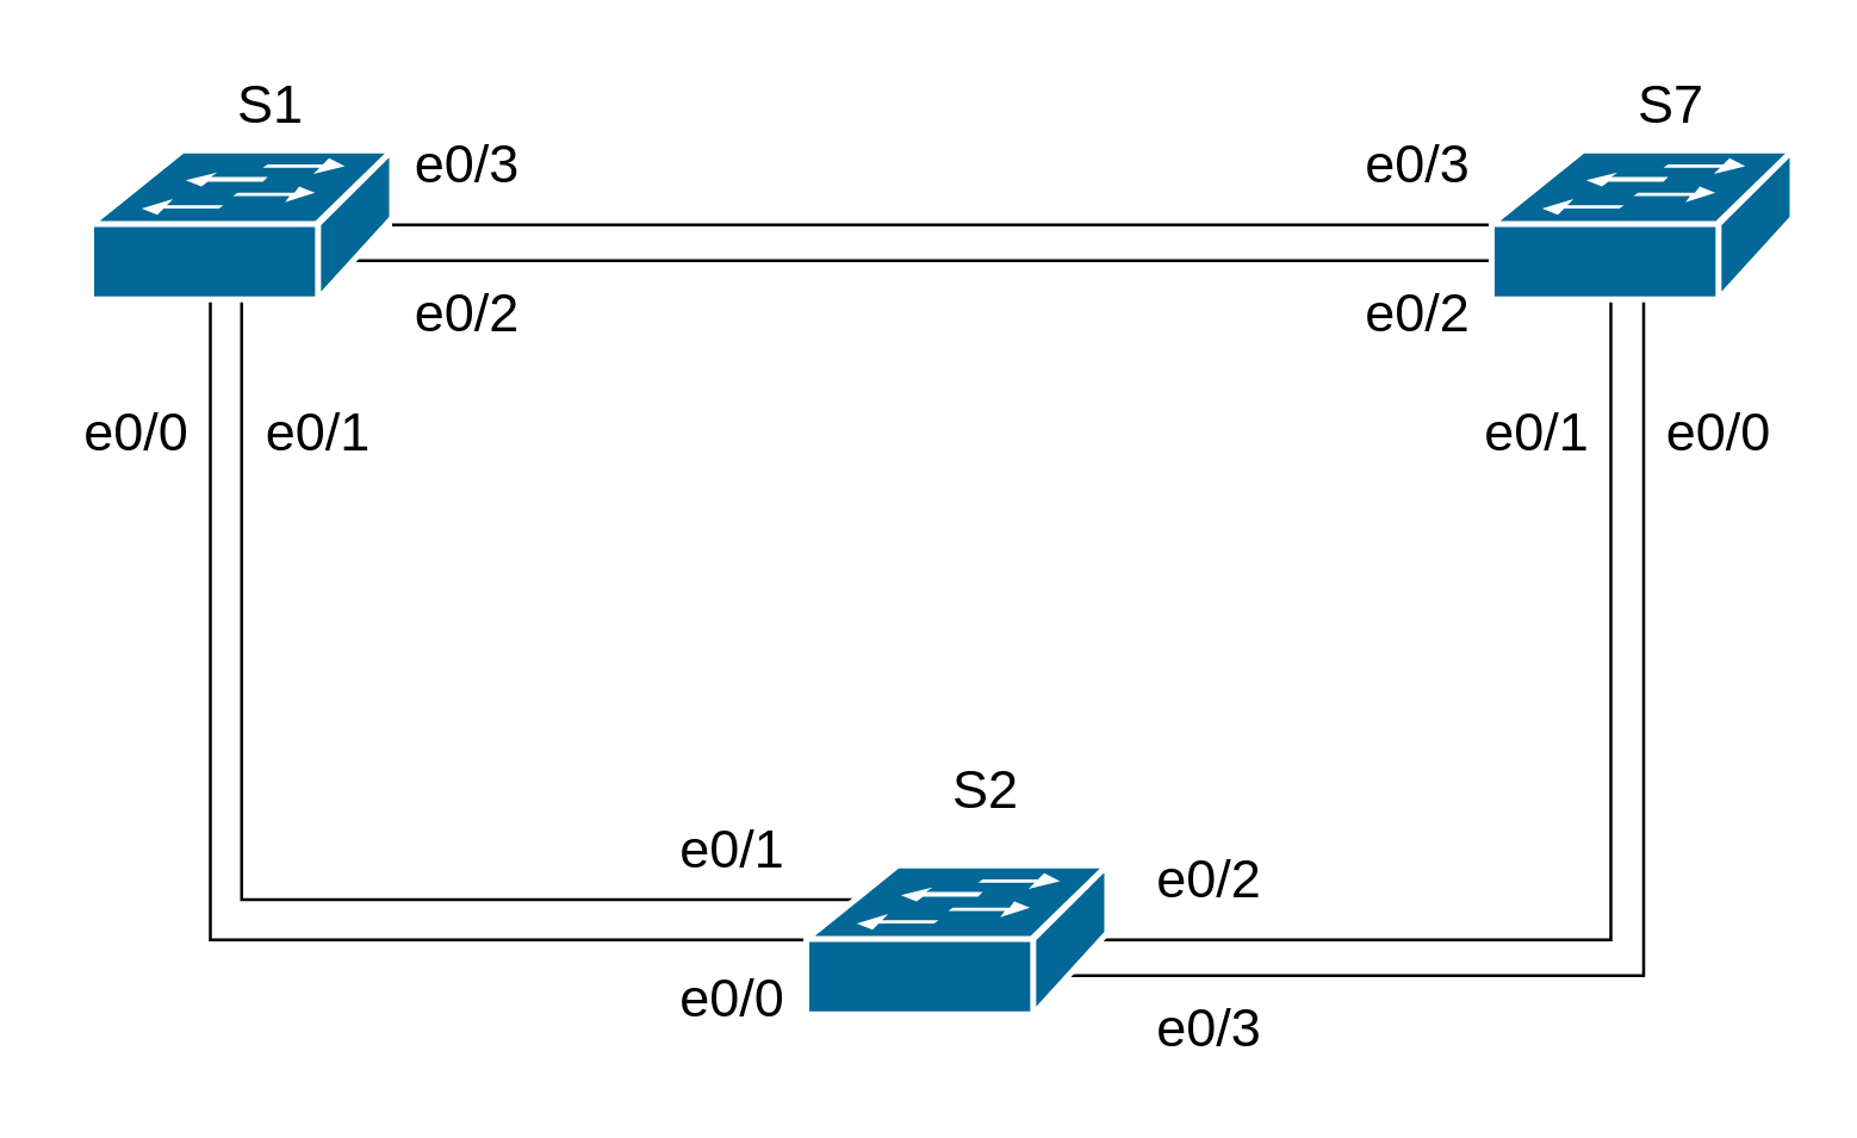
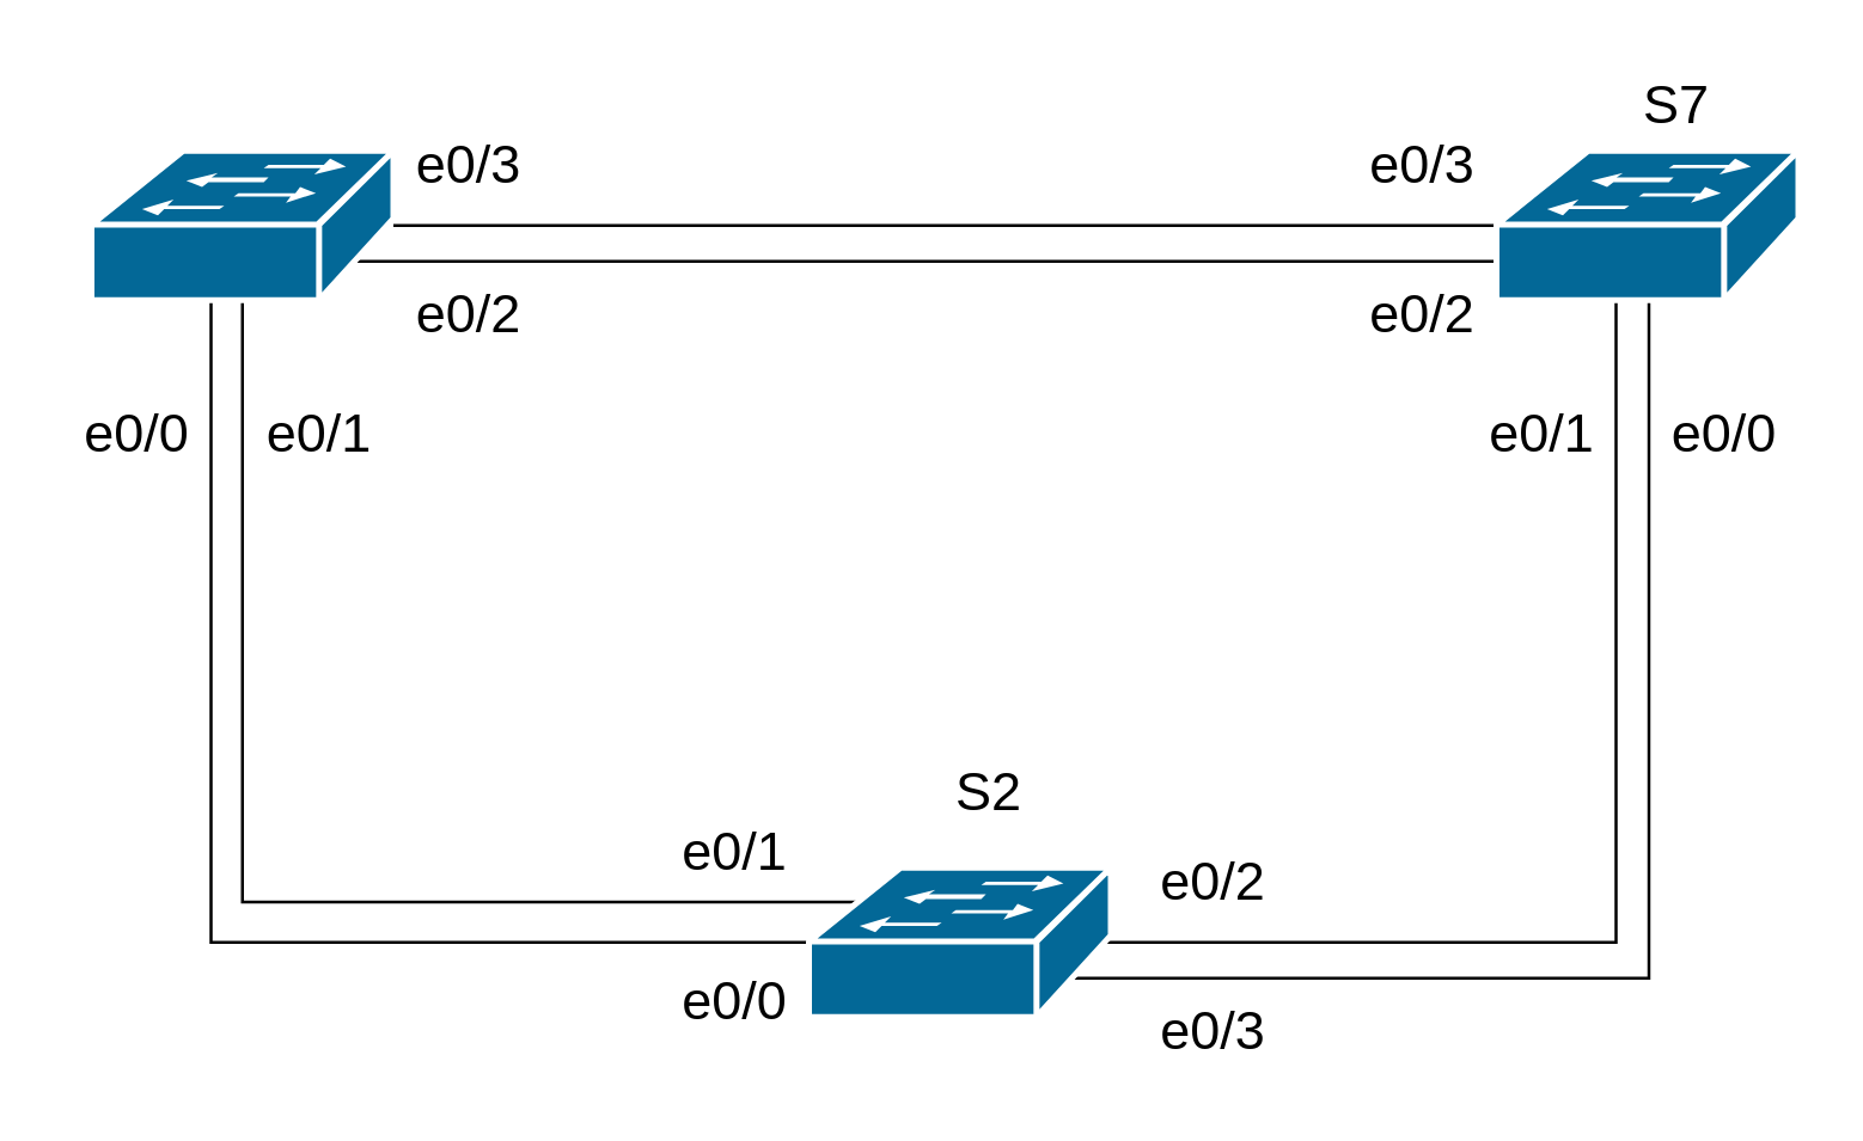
  <mxCell id="0" />
  <mxCell id="1" parent="0" />
  <mxCell id="2" style="edgeStyle=orthogonalEdgeStyle;rounded=0;orthogonalLoop=1;jettySize=auto;html=1;entryX=0;entryY=0.5;entryDx=0;entryDy=0;entryPerimeter=0;endArrow=none;endFill=0;fontSize=18;" parent="1" source="6" target="10" edge="1"><mxGeometry relative="1" as="geometry" /></mxCell>
  <mxCell id="3" style="edgeStyle=orthogonalEdgeStyle;rounded=0;orthogonalLoop=1;jettySize=auto;html=1;exitX=0.87;exitY=0.74;exitDx=0;exitDy=0;exitPerimeter=0;endArrow=none;endFill=0;entryX=0;entryY=0.5;entryDx=0;entryDy=0;entryPerimeter=0;fontSize=18;" parent="1" source="6" target="9" edge="1"><mxGeometry relative="1" as="geometry"><mxPoint x="210" y="300" as="targetPoint" /><Array as="points"><mxPoint x="70" y="87" /><mxPoint x="70" y="315" /></Array></mxGeometry></mxCell>
  <mxCell id="4" style="edgeStyle=orthogonalEdgeStyle;rounded=0;orthogonalLoop=1;jettySize=auto;html=1;exitX=0.5;exitY=0.98;exitDx=0;exitDy=0;exitPerimeter=0;entryX=0.16;entryY=0.23;entryDx=0;entryDy=0;entryPerimeter=0;endArrow=none;endFill=0;fontSize=18;" parent="1" source="6" target="9" edge="1"><mxGeometry relative="1" as="geometry"><Array as="points"><mxPoint x="81" y="301" /></Array></mxGeometry></mxCell>
  <mxCell id="5" style="edgeStyle=orthogonalEdgeStyle;rounded=0;orthogonalLoop=1;jettySize=auto;html=1;exitX=0.87;exitY=0.74;exitDx=0;exitDy=0;exitPerimeter=0;entryX=0;entryY=0.98;entryDx=0;entryDy=0;entryPerimeter=0;endArrow=none;endFill=0;fontSize=18;" parent="1" source="6" target="10" edge="1"><mxGeometry relative="1" as="geometry"><Array as="points"><mxPoint x="500" y="87" /></Array></mxGeometry></mxCell>
  <mxCell id="6" value="" style="shape=mxgraph.cisco.switches.workgroup_switch;html=1;pointerEvents=1;dashed=0;fillColor=#036897;strokeColor=#ffffff;strokeWidth=2;verticalLabelPosition=bottom;verticalAlign=top;align=center;outlineConnect=0;fontSize=18;" parent="1" vertex="1"><mxGeometry x="30" y="50" width="101" height="50" as="geometry" /></mxCell>
  <mxCell id="7" style="edgeStyle=orthogonalEdgeStyle;rounded=0;orthogonalLoop=1;jettySize=auto;html=1;exitX=0.98;exitY=0.5;exitDx=0;exitDy=0;exitPerimeter=0;endArrow=none;endFill=0;fontSize=18;" parent="1" source="9" target="10" edge="1"><mxGeometry relative="1" as="geometry"><Array as="points"><mxPoint x="540" y="315" /></Array></mxGeometry></mxCell>
  <mxCell id="8" style="edgeStyle=orthogonalEdgeStyle;rounded=0;orthogonalLoop=1;jettySize=auto;html=1;exitX=0.87;exitY=0.74;exitDx=0;exitDy=0;exitPerimeter=0;endArrow=none;endFill=0;fontSize=18;" parent="1" source="9" edge="1"><mxGeometry relative="1" as="geometry"><mxPoint x="551" y="100" as="targetPoint" /><Array as="points"><mxPoint x="551" y="327" /><mxPoint x="551" y="87" /></Array></mxGeometry></mxCell>
  <mxCell id="9" value="" style="shape=mxgraph.cisco.switches.workgroup_switch;html=1;pointerEvents=1;dashed=0;fillColor=#036897;strokeColor=#ffffff;strokeWidth=2;verticalLabelPosition=bottom;verticalAlign=top;align=center;outlineConnect=0;fontSize=18;" parent="1" vertex="1"><mxGeometry x="270" y="290" width="101" height="50" as="geometry" /></mxCell>
  <mxCell id="10" value="" style="shape=mxgraph.cisco.switches.workgroup_switch;html=1;pointerEvents=1;dashed=0;fillColor=#036897;strokeColor=#ffffff;strokeWidth=2;verticalLabelPosition=bottom;verticalAlign=top;align=center;outlineConnect=0;fontSize=18;" parent="1" vertex="1"><mxGeometry x="500" y="50" width="101" height="50" as="geometry" /></mxCell>
- <mxCell id="11" value="S1" style="text;html=1;align=center;verticalAlign=middle;resizable=0;points=[];autosize=1;fontSize=18;" parent="1" vertex="1"><mxGeometry x="70" y="20" width="40" height="30" as="geometry" /></mxCell>
  <mxCell id="12" value="S2" style="text;html=1;align=center;verticalAlign=middle;resizable=0;points=[];autosize=1;fontSize=18;" parent="1" vertex="1"><mxGeometry x="310" y="250" width="40" height="30" as="geometry" /></mxCell>
  <mxCell id="13" value="S7" style="text;html=1;align=center;verticalAlign=middle;resizable=0;points=[];autosize=1;fontSize=18;" parent="1" vertex="1"><mxGeometry x="540" y="20" width="40" height="30" as="geometry" /></mxCell>
  <mxCell id="14" value="e0/0" style="text;html=1;align=center;verticalAlign=middle;resizable=0;points=[];autosize=1;fontSize=18;" parent="1" vertex="1"><mxGeometry x="20" y="130" width="50" height="30" as="geometry" /></mxCell>
  <mxCell id="15" value="e0/3" style="text;html=1;align=center;verticalAlign=middle;resizable=0;points=[];autosize=1;fontSize=18;" parent="1" vertex="1"><mxGeometry x="450" y="40" width="50" height="30" as="geometry" /></mxCell>
  <mxCell id="16" value="e0/0" style="text;html=1;align=center;verticalAlign=middle;resizable=0;points=[];autosize=1;fontSize=18;" parent="1" vertex="1"><mxGeometry x="220" y="320" width="50" height="30" as="geometry" /></mxCell>
  <mxCell id="17" value="e0/1" style="text;html=1;align=center;verticalAlign=middle;resizable=0;points=[];autosize=1;fontSize=18;" parent="1" vertex="1"><mxGeometry x="220" y="270" width="50" height="30" as="geometry" /></mxCell>
  <mxCell id="18" value="e0/2" style="text;html=1;align=center;verticalAlign=middle;resizable=0;points=[];autosize=1;fontSize=18;" parent="1" vertex="1"><mxGeometry x="131" y="90" width="50" height="30" as="geometry" /></mxCell>
  <mxCell id="19" value="e0/3" style="text;html=1;align=center;verticalAlign=middle;resizable=0;points=[];autosize=1;fontSize=18;" parent="1" vertex="1"><mxGeometry x="131" y="40" width="50" height="30" as="geometry" /></mxCell>
  <mxCell id="20" value="e0/2" style="text;html=1;align=center;verticalAlign=middle;resizable=0;points=[];autosize=1;fontSize=18;" parent="1" vertex="1"><mxGeometry x="380" y="280" width="50" height="30" as="geometry" /></mxCell>
  <mxCell id="21" value="e0/3" style="text;html=1;align=center;verticalAlign=middle;resizable=0;points=[];autosize=1;fontSize=18;" parent="1" vertex="1"><mxGeometry x="380" y="330" width="50" height="30" as="geometry" /></mxCell>
  <mxCell id="22" value="e0/1" style="text;html=1;align=center;verticalAlign=middle;resizable=0;points=[];autosize=1;fontSize=18;" parent="1" vertex="1"><mxGeometry x="490" y="130" width="50" height="30" as="geometry" /></mxCell>
  <mxCell id="23" value="e0/0" style="text;html=1;align=center;verticalAlign=middle;resizable=0;points=[];autosize=1;fontSize=18;" parent="1" vertex="1"><mxGeometry x="551" y="130" width="50" height="30" as="geometry" /></mxCell>
  <mxCell id="24" value="e0/2" style="text;html=1;align=center;verticalAlign=middle;resizable=0;points=[];autosize=1;fontSize=18;" parent="1" vertex="1"><mxGeometry x="450" y="90" width="50" height="30" as="geometry" /></mxCell>
  <mxCell id="25" value="e0/1" style="text;html=1;align=center;verticalAlign=middle;resizable=0;points=[];autosize=1;fontSize=18;" parent="1" vertex="1"><mxGeometry x="81" y="130" width="50" height="30" as="geometry" /></mxCell>
